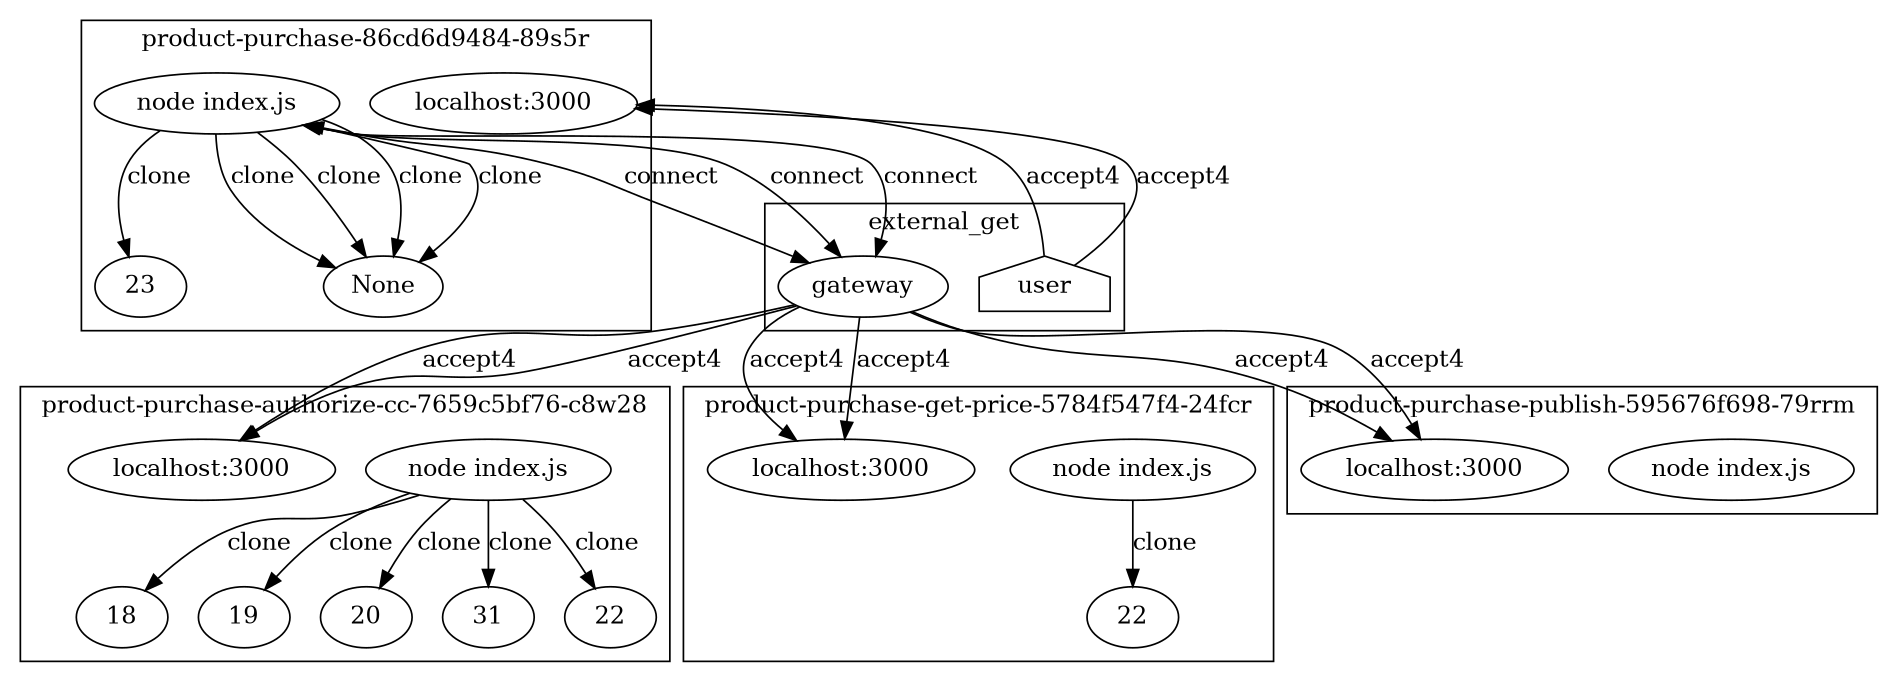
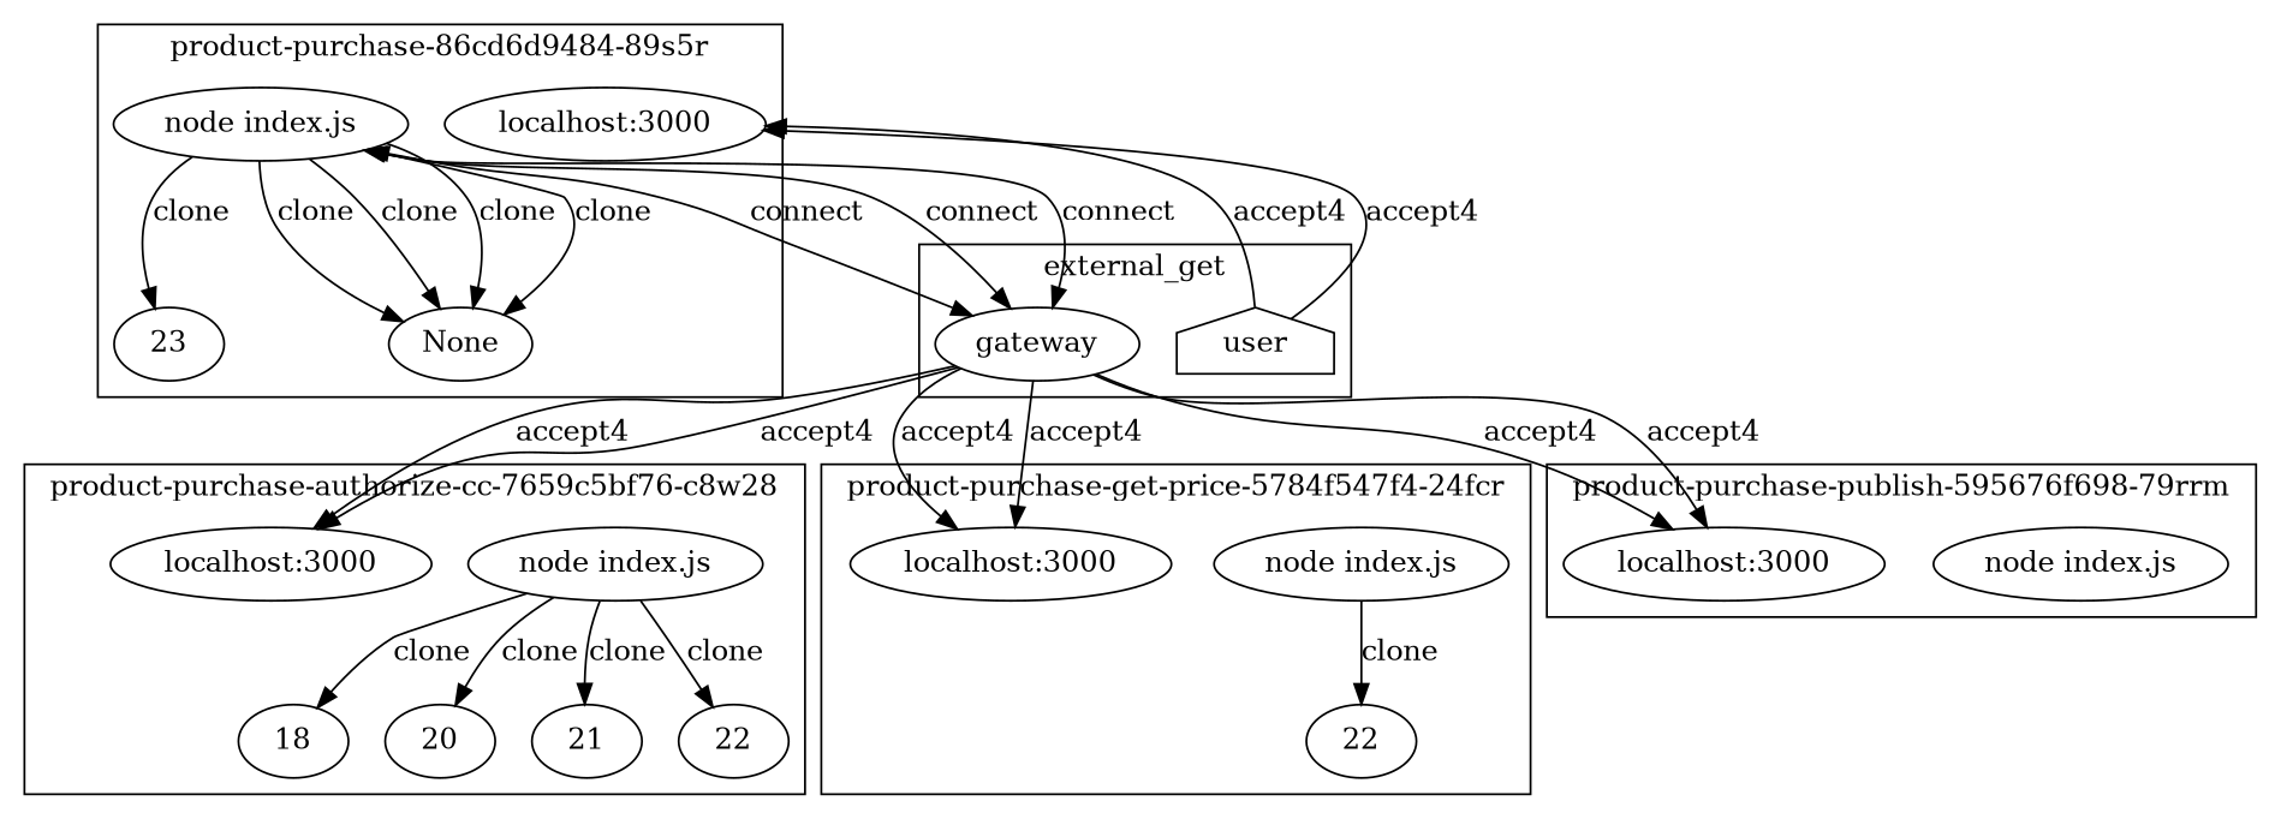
  digraph {
    n1 [label="node index.js"]
    n2 [label=18]
-   n3 [label=19]
    n4 [label=20]
-   n5 [label=31]
+   n5 [label=21]
    n6 [label=22]
    n7 [label="localhost:3000"]
    n8 [label="node index.js"]
    n9 [label=23]
    None
    n11 [label="localhost:3000"]
    n12 [label="node index.js"]
    n13 [label=22]
    n14 [label="localhost:3000"]
    n15 [label="node index.js"]
    n16 [label="localhost:3000"]
    n17 [label=gateway]
    user [shape=house]
    subgraph cluster_1 {
      label=" product-purchase-authorize-cc-7659c5bf76-c8w28 "
      n1
      n2
-     n3
      n4
      n5
      n6
      n7
    }
    subgraph cluster_2 {
      label=" product-purchase-86cd6d9484-89s5r "
      n8
      n9
      None
      n11
    }
    subgraph cluster_3 {
      label=" product-purchase-get-price-5784f547f4-24fcr "
      n12
      n13
      n14
    }
    subgraph cluster_4 {
      label=" product-purchase-publish-595676f698-79rrm "
      n15
      n16
    }
    subgraph cluster_5 {
      label=external_get
      n17
      user
    }
    n1 -> n2 [label=clone]
-   n1 -> n3 [label=clone]
    n1 -> n4 [label=clone]
    n1 -> n5 [label=clone]
    n1 -> n6 [label=clone]
    n8 -> n9 [label=clone]
    n8 -> None [label=clone]
    n8 -> None [label=clone]
    n8 -> None [label=clone]
    n8 -> None [label=clone]
    n8 -> n17 [dir=both label=connect]
    n8 -> n17 [dir=both label=connect]
    n8 -> n17 [dir=both label=connect]
    n12 -> n13 [label=clone]
    n17 -> n7 [label=accept4]
    n17 -> n7 [label=accept4]
    n17 -> n14 [label=accept4]
    n17 -> n14 [label=accept4]
    n17 -> n16 [label=accept4]
    n17 -> n16 [label=accept4]
    user -> n11 [label=accept4]
    user -> n11 [label=accept4]
  }
